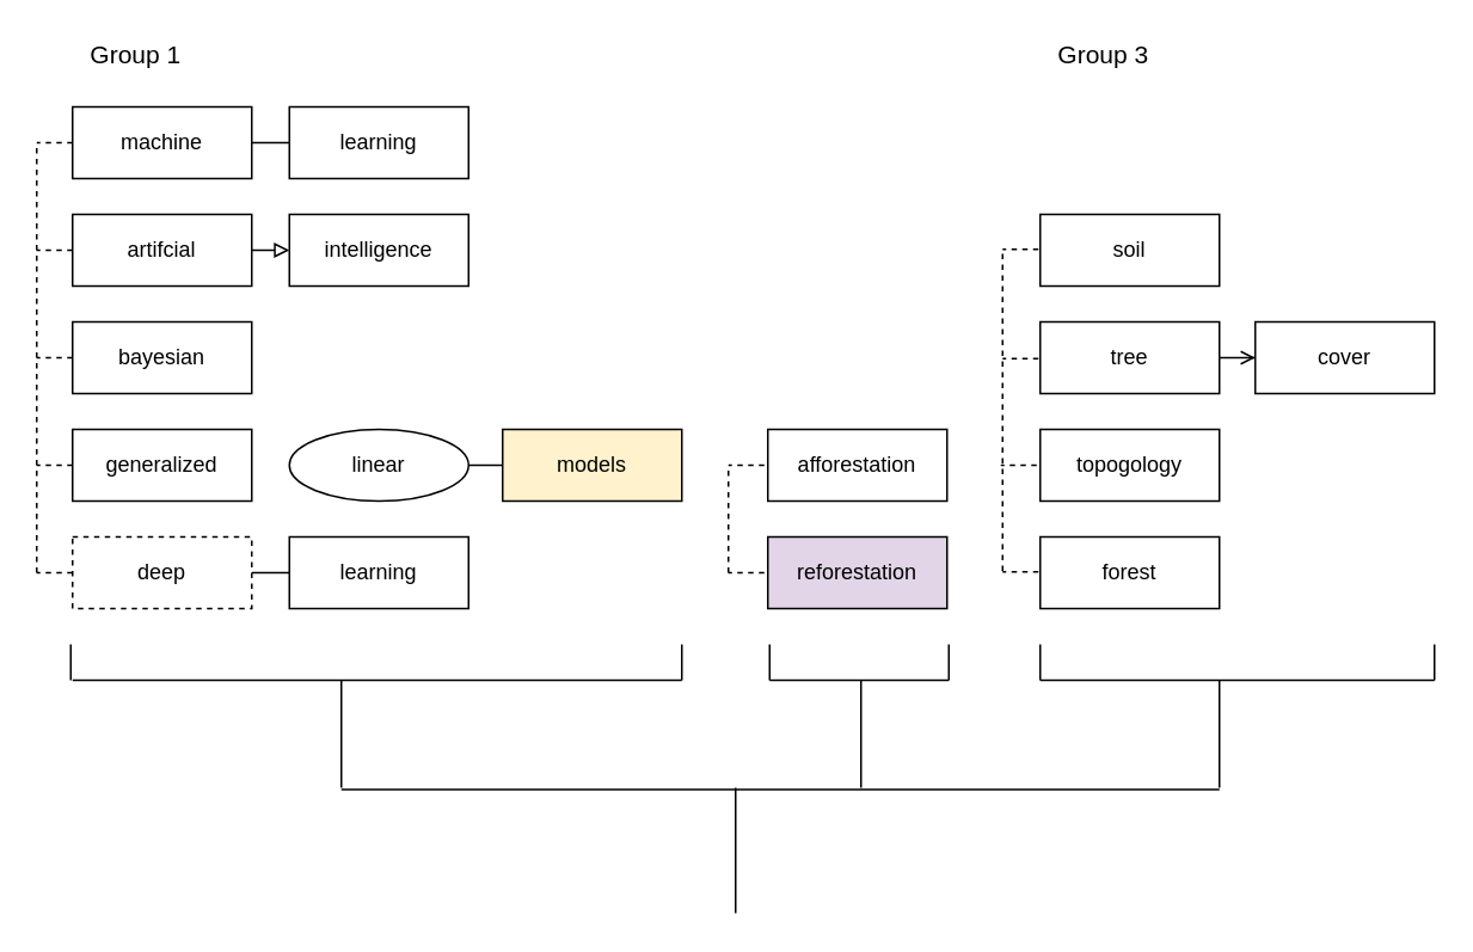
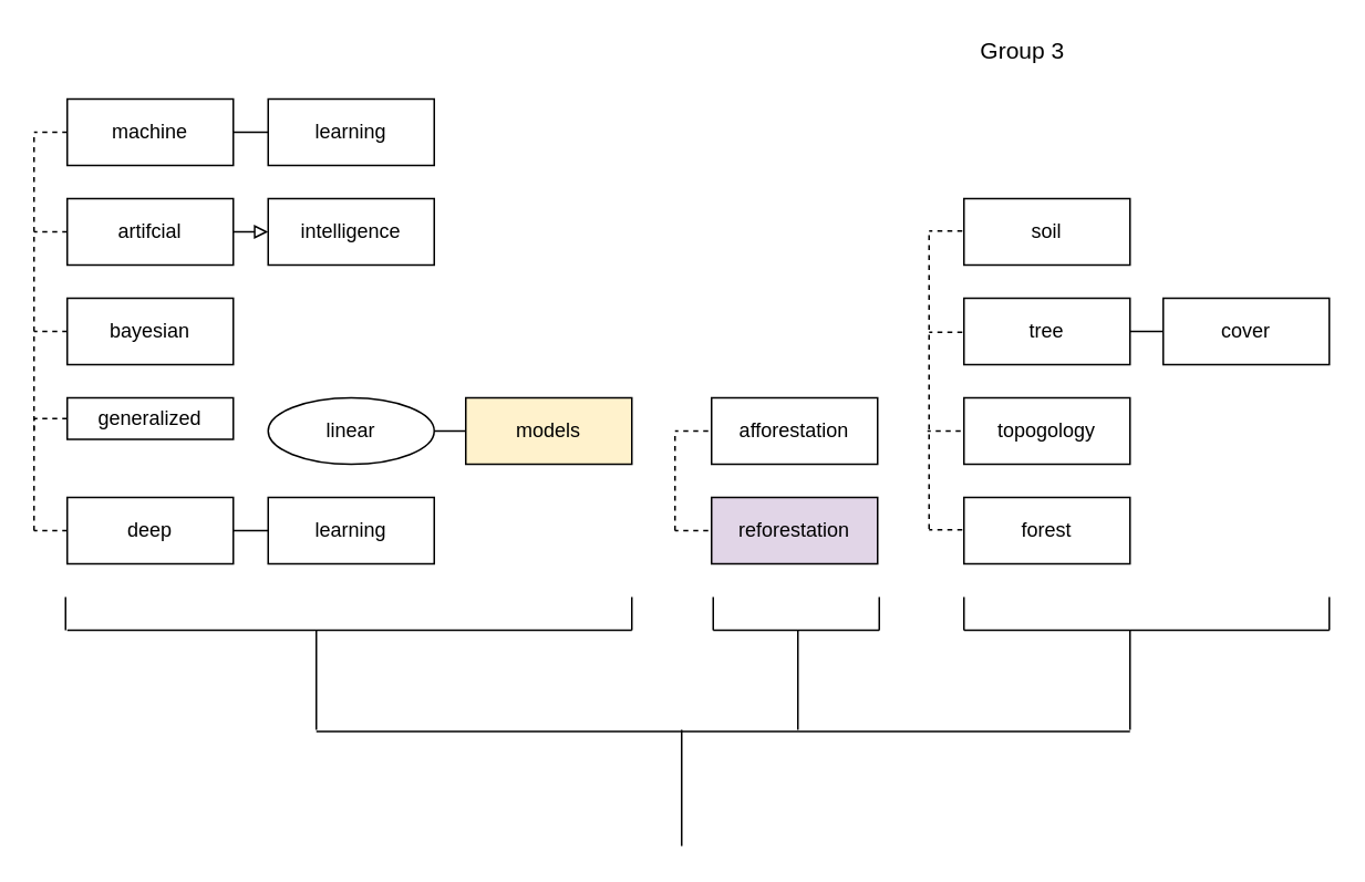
  <mxCell id="0" />
  <mxCell id="1" parent="0" />
  <mxCell id="2" style="edgeStyle=orthogonalEdgeStyle;rounded=0;orthogonalLoop=1;jettySize=auto;html=1;exitX=1;exitY=0.5;exitDx=0;exitDy=0;entryX=0;entryY=0.5;entryDx=0;entryDy=0;endArrow=none;endFill=0;" parent="1" source="3" target="11" edge="1"><mxGeometry relative="1" as="geometry" /></mxCell>
  <mxCell id="3" value="machine" style="rounded=0;whiteSpace=wrap;html=1;" parent="1" vertex="1"><mxGeometry x="40" y="59" width="100" height="40" as="geometry" /></mxCell>
  <mxCell id="4" style="edgeStyle=orthogonalEdgeStyle;rounded=0;orthogonalLoop=1;jettySize=auto;html=1;exitX=1;exitY=0.5;exitDx=0;exitDy=0;entryX=0;entryY=0.5;entryDx=0;entryDy=0;endArrow=block;endFill=0;" parent="1" source="5" target="12" edge="1"><mxGeometry relative="1" as="geometry" /></mxCell>
  <mxCell id="5" value="artifcial" style="rounded=0;whiteSpace=wrap;html=1;" parent="1" vertex="1"><mxGeometry x="40" y="119" width="100" height="40" as="geometry" /></mxCell>
  <mxCell id="6" value="bayesian" style="rounded=0;whiteSpace=wrap;html=1;" parent="1" vertex="1"><mxGeometry x="40" y="179" width="100" height="40" as="geometry" /></mxCell>
  <mxCell id="7" style="edgeStyle=orthogonalEdgeStyle;rounded=0;orthogonalLoop=1;jettySize=auto;html=1;exitX=0;exitY=0.5;exitDx=0;exitDy=0;dashed=1;endArrow=none;endFill=0;" parent="1" source="8" edge="1"><mxGeometry relative="1" as="geometry"><mxPoint x="20" y="259" as="targetPoint" /></mxGeometry></mxCell>
- <mxCell id="8" value="generalized" style="rounded=0;whiteSpace=wrap;html=1;" parent="1" vertex="1"><mxGeometry x="40" y="239" width="100" height="40" as="geometry" /></mxCell>
+ <mxCell id="8" value="generalized" style="rounded=0;whiteSpace=wrap;html=1;" parent="1" vertex="1"><mxGeometry x="40" y="239" width="100" height="25" as="geometry" /></mxCell>
  <mxCell id="9" style="edgeStyle=orthogonalEdgeStyle;rounded=0;orthogonalLoop=1;jettySize=auto;html=1;exitX=1;exitY=0.5;exitDx=0;exitDy=0;entryX=0;entryY=0.5;entryDx=0;entryDy=0;endArrow=none;endFill=0;" parent="1" source="10" target="16" edge="1"><mxGeometry relative="1" as="geometry" /></mxCell>
- <mxCell id="10" value="deep" style="rounded=0;whiteSpace=wrap;html=1;dashed=1;" parent="1" vertex="1"><mxGeometry x="40" y="299" width="100" height="40" as="geometry" /></mxCell>
+ <mxCell id="10" value="deep" style="rounded=0;whiteSpace=wrap;html=1;" parent="1" vertex="1"><mxGeometry x="40" y="299" width="100" height="40" as="geometry" /></mxCell>
  <mxCell id="11" value="learning" style="rounded=0;whiteSpace=wrap;html=1;" parent="1" vertex="1"><mxGeometry x="161" y="59" width="100" height="40" as="geometry" /></mxCell>
  <mxCell id="12" value="intelligence" style="rounded=0;whiteSpace=wrap;html=1;" parent="1" vertex="1"><mxGeometry x="161" y="119" width="100" height="40" as="geometry" /></mxCell>
  <mxCell id="13" style="edgeStyle=orthogonalEdgeStyle;rounded=0;orthogonalLoop=1;jettySize=auto;html=1;exitX=1;exitY=0.5;exitDx=0;exitDy=0;entryX=0;entryY=0.5;entryDx=0;entryDy=0;endArrow=none;endFill=0;" parent="1" source="14" target="15" edge="1"><mxGeometry relative="1" as="geometry" /></mxCell>
  <mxCell id="14" value="linear" style="ellipse;whiteSpace=wrap;html=1;" parent="1" vertex="1"><mxGeometry x="161" y="239" width="100" height="40" as="geometry" /></mxCell>
  <mxCell id="15" value="models" style="rounded=0;whiteSpace=wrap;html=1;fillColor=#fff2cc;" parent="1" vertex="1"><mxGeometry x="280" y="239" width="100" height="40" as="geometry" /></mxCell>
  <mxCell id="16" value="learning" style="rounded=0;whiteSpace=wrap;html=1;" parent="1" vertex="1"><mxGeometry x="161" y="299" width="100" height="40" as="geometry" /></mxCell>
  <mxCell id="17" value="afforestation" style="rounded=0;whiteSpace=wrap;html=1;" parent="1" vertex="1"><mxGeometry x="428" y="239" width="100" height="40" as="geometry" /></mxCell>
  <mxCell id="18" value="reforestation" style="rounded=0;whiteSpace=wrap;html=1;fillColor=#e1d5e7;" parent="1" vertex="1"><mxGeometry x="428" y="299" width="100" height="40" as="geometry" /></mxCell>
  <mxCell id="19" value="soil" style="rounded=0;whiteSpace=wrap;html=1;" parent="1" vertex="1"><mxGeometry x="580" y="119" width="100" height="40" as="geometry" /></mxCell>
- <mxCell id="20" style="edgeStyle=orthogonalEdgeStyle;rounded=0;orthogonalLoop=1;jettySize=auto;html=1;exitX=1;exitY=0.5;exitDx=0;exitDy=0;endArrow=open;endFill=0;" parent="1" source="21" target="22" edge="1"><mxGeometry relative="1" as="geometry" /></mxCell>
+ <mxCell id="20" style="edgeStyle=orthogonalEdgeStyle;rounded=0;orthogonalLoop=1;jettySize=auto;html=1;exitX=1;exitY=0.5;exitDx=0;exitDy=0;endArrow=none;endFill=0;" parent="1" source="21" target="22" edge="1"><mxGeometry relative="1" as="geometry" /></mxCell>
  <mxCell id="21" value="tree" style="rounded=0;whiteSpace=wrap;html=1;" parent="1" vertex="1"><mxGeometry x="580" y="179" width="100" height="40" as="geometry" /></mxCell>
  <mxCell id="22" value="cover" style="rounded=0;whiteSpace=wrap;html=1;" parent="1" vertex="1"><mxGeometry x="700" y="179" width="100" height="40" as="geometry" /></mxCell>
  <mxCell id="23" value="topogology" style="rounded=0;whiteSpace=wrap;html=1;" parent="1" vertex="1"><mxGeometry x="580" y="239" width="100" height="40" as="geometry" /></mxCell>
  <mxCell id="24" value="forest" style="rounded=0;whiteSpace=wrap;html=1;" parent="1" vertex="1"><mxGeometry x="580" y="299" width="100" height="40" as="geometry" /></mxCell>
  <mxCell id="25" value="" style="endArrow=none;html=1;rounded=0;" parent="1" edge="1"><mxGeometry width="50" height="50" relative="1" as="geometry"><mxPoint x="40" y="379" as="sourcePoint" /><mxPoint x="380" y="379" as="targetPoint" /></mxGeometry></mxCell>
  <mxCell id="26" value="" style="endArrow=none;html=1;rounded=0;" parent="1" edge="1"><mxGeometry width="50" height="50" relative="1" as="geometry"><mxPoint x="380" y="379" as="sourcePoint" /><mxPoint x="380" y="359" as="targetPoint" /></mxGeometry></mxCell>
  <mxCell id="27" value="" style="endArrow=none;html=1;rounded=0;" parent="1" edge="1"><mxGeometry width="50" height="50" relative="1" as="geometry"><mxPoint x="429" y="379" as="sourcePoint" /><mxPoint x="529" y="379" as="targetPoint" /></mxGeometry></mxCell>
  <mxCell id="28" value="" style="endArrow=none;html=1;rounded=0;" parent="1" edge="1"><mxGeometry width="50" height="50" relative="1" as="geometry"><mxPoint x="429" y="379" as="sourcePoint" /><mxPoint x="429" y="359" as="targetPoint" /></mxGeometry></mxCell>
  <mxCell id="29" value="" style="endArrow=none;html=1;rounded=0;" parent="1" edge="1"><mxGeometry width="50" height="50" relative="1" as="geometry"><mxPoint x="800" y="379" as="sourcePoint" /><mxPoint x="580" y="379" as="targetPoint" /></mxGeometry></mxCell>
  <mxCell id="30" value="" style="endArrow=none;html=1;rounded=0;" parent="1" edge="1"><mxGeometry width="50" height="50" relative="1" as="geometry"><mxPoint x="190" y="440" as="sourcePoint" /><mxPoint x="680" y="440" as="targetPoint" /></mxGeometry></mxCell>
  <mxCell id="31" value="" style="endArrow=none;html=1;rounded=0;" parent="1" edge="1"><mxGeometry width="50" height="50" relative="1" as="geometry"><mxPoint x="529" y="379" as="sourcePoint" /><mxPoint x="529" y="359" as="targetPoint" /></mxGeometry></mxCell>
  <mxCell id="32" value="" style="endArrow=none;dashed=1;html=1;rounded=0;exitX=0;exitY=0.5;exitDx=0;exitDy=0;" parent="1" source="10" edge="1"><mxGeometry width="50" height="50" relative="1" as="geometry"><mxPoint x="380" y="389" as="sourcePoint" /><mxPoint x="20" y="319" as="targetPoint" /></mxGeometry></mxCell>
  <mxCell id="33" value="" style="endArrow=none;dashed=1;html=1;rounded=0;exitX=0;exitY=0.5;exitDx=0;exitDy=0;" parent="1" source="6" edge="1"><mxGeometry width="50" height="50" relative="1" as="geometry"><mxPoint x="380" y="389" as="sourcePoint" /><mxPoint x="20" y="199" as="targetPoint" /></mxGeometry></mxCell>
  <mxCell id="34" value="" style="endArrow=none;dashed=1;html=1;rounded=0;exitX=0;exitY=0.5;exitDx=0;exitDy=0;" parent="1" source="5" edge="1"><mxGeometry width="50" height="50" relative="1" as="geometry"><mxPoint x="380" y="389" as="sourcePoint" /><mxPoint x="20" y="139" as="targetPoint" /></mxGeometry></mxCell>
  <mxCell id="35" value="" style="endArrow=none;dashed=1;html=1;rounded=0;exitX=0;exitY=0.5;exitDx=0;exitDy=0;" parent="1" source="3" edge="1"><mxGeometry width="50" height="50" relative="1" as="geometry"><mxPoint x="380" y="389" as="sourcePoint" /><mxPoint x="20" y="79" as="targetPoint" /></mxGeometry></mxCell>
  <mxCell id="36" value="" style="endArrow=none;dashed=1;html=1;rounded=0;" parent="1" edge="1"><mxGeometry width="50" height="50" relative="1" as="geometry"><mxPoint x="20" y="319" as="sourcePoint" /><mxPoint x="20" y="79" as="targetPoint" /></mxGeometry></mxCell>
  <mxCell id="37" value="" style="endArrow=none;html=1;rounded=0;" parent="1" edge="1"><mxGeometry width="50" height="50" relative="1" as="geometry"><mxPoint x="580" y="379" as="sourcePoint" /><mxPoint x="580" y="359" as="targetPoint" /></mxGeometry></mxCell>
  <mxCell id="38" value="" style="endArrow=none;html=1;rounded=0;" parent="1" edge="1"><mxGeometry width="50" height="50" relative="1" as="geometry"><mxPoint x="800" y="379" as="sourcePoint" /><mxPoint x="800" y="359" as="targetPoint" /></mxGeometry></mxCell>
  <mxCell id="39" value="" style="endArrow=none;dashed=1;html=1;rounded=0;exitX=0;exitY=0.5;exitDx=0;exitDy=0;" parent="1" edge="1"><mxGeometry width="50" height="50" relative="1" as="geometry"><mxPoint x="426" y="319" as="sourcePoint" /><mxPoint x="406" y="319" as="targetPoint" /></mxGeometry></mxCell>
  <mxCell id="40" value="" style="endArrow=none;dashed=1;html=1;rounded=0;exitX=0;exitY=0.5;exitDx=0;exitDy=0;" parent="1" edge="1"><mxGeometry width="50" height="50" relative="1" as="geometry"><mxPoint x="426" y="259" as="sourcePoint" /><mxPoint x="406" y="259" as="targetPoint" /></mxGeometry></mxCell>
  <mxCell id="41" value="" style="endArrow=none;dashed=1;html=1;rounded=0;exitX=0;exitY=0.5;exitDx=0;exitDy=0;" parent="1" edge="1"><mxGeometry width="50" height="50" relative="1" as="geometry"><mxPoint x="578" y="259" as="sourcePoint" /><mxPoint x="558" y="259" as="targetPoint" /></mxGeometry></mxCell>
  <mxCell id="42" value="" style="endArrow=none;dashed=1;html=1;rounded=0;exitX=0;exitY=0.5;exitDx=0;exitDy=0;" parent="1" edge="1"><mxGeometry width="50" height="50" relative="1" as="geometry"><mxPoint x="579" y="318.5" as="sourcePoint" /><mxPoint x="559" y="318.5" as="targetPoint" /></mxGeometry></mxCell>
  <mxCell id="43" value="" style="endArrow=none;dashed=1;html=1;rounded=0;exitX=0;exitY=0.5;exitDx=0;exitDy=0;" parent="1" edge="1"><mxGeometry width="50" height="50" relative="1" as="geometry"><mxPoint x="579" y="199.5" as="sourcePoint" /><mxPoint x="559" y="199.5" as="targetPoint" /></mxGeometry></mxCell>
  <mxCell id="44" value="" style="endArrow=none;dashed=1;html=1;rounded=0;exitX=0;exitY=0.5;exitDx=0;exitDy=0;" parent="1" edge="1"><mxGeometry width="50" height="50" relative="1" as="geometry"><mxPoint x="579" y="138.5" as="sourcePoint" /><mxPoint x="559" y="138.5" as="targetPoint" /></mxGeometry></mxCell>
  <mxCell id="45" value="" style="endArrow=none;dashed=1;html=1;rounded=0;" parent="1" edge="1"><mxGeometry width="50" height="50" relative="1" as="geometry"><mxPoint x="406" y="319" as="sourcePoint" /><mxPoint x="406" y="259" as="targetPoint" /></mxGeometry></mxCell>
  <mxCell id="46" value="" style="endArrow=none;dashed=1;html=1;rounded=0;" parent="1" edge="1"><mxGeometry width="50" height="50" relative="1" as="geometry"><mxPoint x="559" y="318" as="sourcePoint" /><mxPoint x="559" y="138" as="targetPoint" /></mxGeometry></mxCell>
- <mxCell id="47" value="Group 1" style="text;html=1;align=center;verticalAlign=middle;resizable=0;points=[];autosize=1;strokeColor=none;fillColor=none;fontSize=14;" vertex="1" parent="1"><mxGeometry x="40" y="20" width="70" height="20" as="geometry" /></mxCell>
  <mxCell id="48" value="" style="endArrow=none;html=1;rounded=0;" edge="1" parent="1"><mxGeometry width="50" height="50" relative="1" as="geometry"><mxPoint x="39" y="379" as="sourcePoint" /><mxPoint x="39" y="359" as="targetPoint" /></mxGeometry></mxCell>
  <mxCell id="49" value="" style="endArrow=none;html=1;rounded=0;fontSize=20;" edge="1" parent="1"><mxGeometry width="50" height="50" relative="1" as="geometry"><mxPoint x="190" y="439" as="sourcePoint" /><mxPoint x="190" y="379" as="targetPoint" /></mxGeometry></mxCell>
  <mxCell id="50" value="" style="endArrow=none;html=1;rounded=0;fontSize=20;" edge="1" parent="1"><mxGeometry width="50" height="50" relative="1" as="geometry"><mxPoint x="480" y="439" as="sourcePoint" /><mxPoint x="480" y="379" as="targetPoint" /></mxGeometry></mxCell>
  <mxCell id="51" value="" style="endArrow=none;html=1;rounded=0;fontSize=20;" edge="1" parent="1"><mxGeometry width="50" height="50" relative="1" as="geometry"><mxPoint x="680" y="439" as="sourcePoint" /><mxPoint x="680" y="379" as="targetPoint" /></mxGeometry></mxCell>
  <mxCell id="52" value="" style="endArrow=none;html=1;rounded=0;fontSize=20;" edge="1" parent="1"><mxGeometry width="50" height="50" relative="1" as="geometry"><mxPoint x="410" y="439" as="sourcePoint" /><mxPoint x="410" y="509" as="targetPoint" /></mxGeometry></mxCell>
  <mxCell id="53" value="Group 3" style="text;html=1;align=center;verticalAlign=middle;resizable=0;points=[];autosize=1;strokeColor=none;fillColor=none;fontSize=14;" vertex="1" parent="1"><mxGeometry x="580" y="20" width="70" height="20" as="geometry" /></mxCell>
